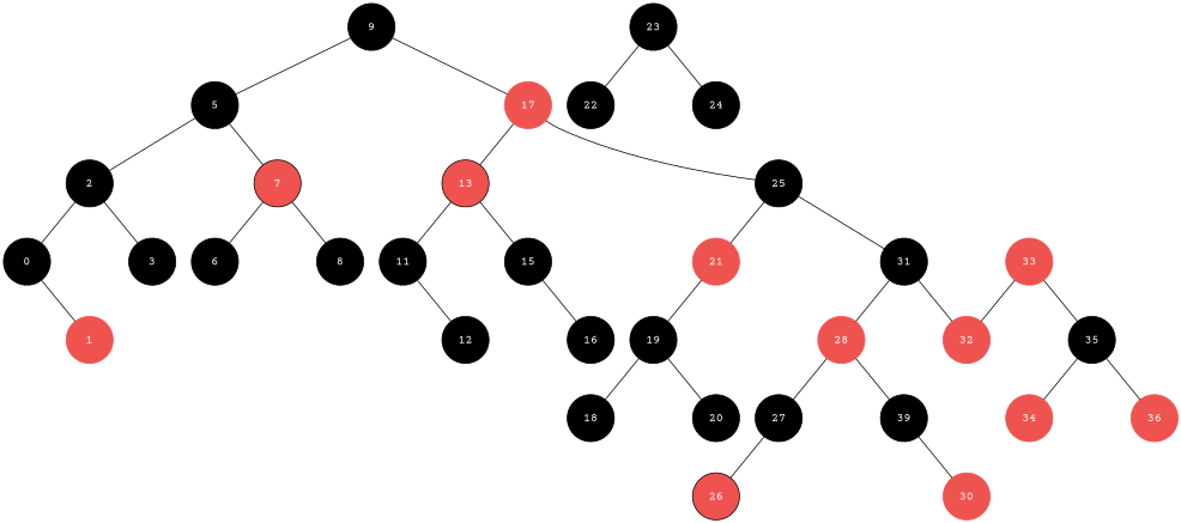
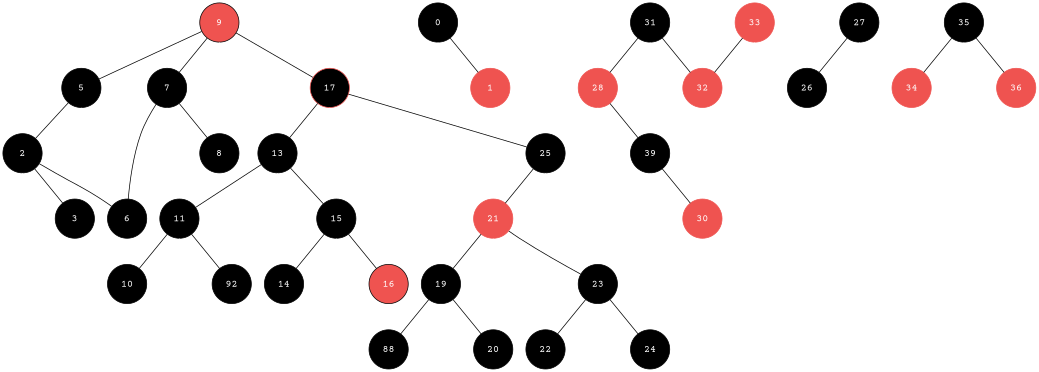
  digraph {
    fontname="Courier Prime"
    node [color=black fixedsize=true fontcolor=white fontname="Courier Prime" shape=circle style=filled]
    edge [arrowhead=none color=black fontname="Courier Prime" style=filled weight=10]
-   9 [height=0.75 width=0.75]
+   9 [height=0.75 width=0.75 fillcolor="#ef5350"]
    5 [height=0.75 width=0.75]
    "[9" [color=white height=0.75 width=0.75]
-   17 [color="#ef5350" height=0.75 width=0.75]
+   17 [color="#ef5350" height=0.75 width=0.75 fillcolor=black]
    2 [height=0.75 width=0.75]
    "[5" [color=white height=0.75 width=0.75]
-   7 [height=0.75 width=0.75 fillcolor="#ef5350"]
-   13 [height=0.75 width=0.75 fillcolor="#ef5350"]
+   7 [height=0.75 width=0.75]
+   13 [height=0.75 width=0.75]
    "[17" [color=white height=0.75 width=0.75]
    25 [height=0.75 width=0.75]
    0 [height=0.75 width=0.75]
    "[2" [color=white height=0.75 width=0.75]
    3 [height=0.75 width=0.75]
    6 [height=0.75 width=0.75]
    "[7" [color=white height=0.75 width=0.75]
    8 [height=0.75 width=0.75]
    11 [height=0.75 width=0.75]
    "[13" [color=white height=0.75 width=0.75]
    15 [height=0.75 width=0.75]
    21 [color="#ef5350" height=0.75 width=0.75]
    "[25" [color=white height=0.75 width=0.75]
    31 [height=0.75 width=0.75]
+   10 [height=0.75 width=0.75]
    "[11" [color=white height=0.75 width=0.75]
-   12 [height=0.75 width=0.75]
+   12 [height=0.75 width=0.75 label=92]
+   14 [height=0.75 width=0.75]
    "[15" [color=white height=0.75 width=0.75]
-   16 [height=0.75 width=0.75]
+   16 [height=0.75 width=0.75 fillcolor="#ef5350"]
    19 [height=0.75 width=0.75]
    "[21" [color=white height=0.75 width=0.75]
    23 [height=0.75 width=0.75]
    28 [color="#ef5350" height=0.75 width=0.75]
    "[31" [color=white height=0.75 width=0.75]
    32 [color="#ef5350" height=0.75 width=0.75]
-   18 [height=0.75 width=0.75]
+   18 [height=0.75 width=0.75 label=88]
    "[19" [color=white height=0.75 width=0.75]
    20 [height=0.75 width=0.75]
    22 [height=0.75 width=0.75]
    "[23" [color=white height=0.75 width=0.75]
    24 [height=0.75 width=0.75]
    27 [height=0.75 width=0.75]
    "[28" [color=white height=0.75 width=0.75]
    n43 [height=0.75 label=39 width=0.75]
    33 [color="#ef5350" height=0.75 width=0.75]
    "[33" [color=white height=0.75 width=0.75]
    35 [height=0.75 width=0.75]
-   26 [height=0.75 width=0.75 fillcolor="#ef5350"]
+   26 [height=0.75 width=0.75]
    "]27" [color=white height=0.75 width=0.75]
    "|29" [color=white height=0.75 width=0.75]
    30 [color="#ef5350" height=0.75 width=0.75]
    34 [color="#ef5350" height=0.75 width=0.75]
    "[35" [color=white height=0.75 width=0.75]
    36 [color="#ef5350" height=0.75 width=0.75]
    "|0" [color=white height=0.75 width=0.75]
    1 [color="#ef5350" height=0.75 width=0.75]
    9 -> 5
    9 -> "[9" [color=white weight=100]
    9 -> 17
    5 -> 2
    5 -> "[5" [color=white weight=100]
-   5 -> 7
+   9 -> 7
    17 -> 13
    17 -> "[17" [color=white weight=100]
    17 -> 25
-   2 -> 0
+   2 -> 6
    2 -> "[2" [color=white weight=100]
    2 -> 3
    7 -> 6
    7 -> "[7" [color=white weight=100]
    7 -> 8
    13 -> 11
    13 -> "[13" [color=white weight=100]
    13 -> 15
    25 -> 21
    25 -> "[25" [color=white weight=100]
-   25 -> 31
    0 -> "|0" [color=white weight=100]
    0 -> 1
+   11 -> 10
    11 -> "[11" [color=white weight=100]
    11 -> 12
+   15 -> 14
    15 -> "[15" [color=white weight=100]
    15 -> 16
    21 -> 19
    21 -> "[21" [color=white weight=100]
+   21 -> 23
    31 -> 28
    31 -> "[31" [color=white weight=100]
    31 -> 32
    19 -> 18
    19 -> "[19" [color=white weight=100]
    19 -> 20
    23 -> 22
    23 -> "[23" [color=white weight=100]
    23 -> 24
-   28 -> 27
    28 -> "[28" [color=white weight=100]
    28 -> n43
    27 -> 26
    27 -> "]27" [color=white weight=100]
    n43 -> "|29" [color=white weight=100]
    n43 -> 30
    33 -> 32
    33 -> "[33" [color=white weight=100]
-   33 -> 35
    35 -> 34
    35 -> "[35" [color=white weight=100]
    35 -> 36
  }
